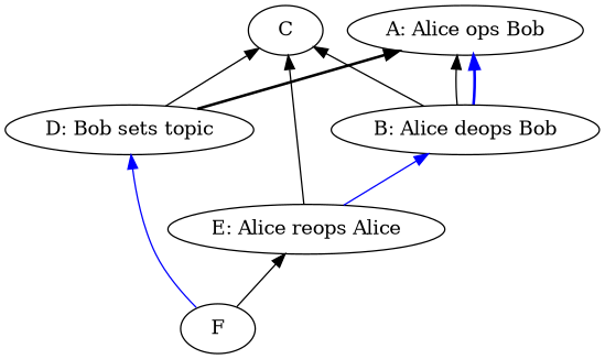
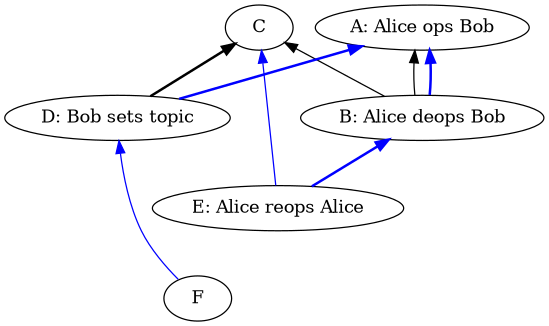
  digraph {
    rankdir=BT
    n1 [label="A: Alice ops Bob"]
    n2 [label="B: Alice deops Bob"]
    C
    n4 [label="D: Bob sets topic"]
    n5 [label="E: Alice reops Alice"]
    F
    n2 -> n1
    n2 -> n1 [color=blue style=bold]
    n2 -> C
-   n4 -> n1 [color=black style=bold]
-   n4 -> C
-   n5 -> n2 [color=blue style=solid]
-   n5 -> C
+   n4 -> n1 [color=blue style=bold]
+   n4 -> C [style=bold]
+   n5 -> n2 [color=blue style=bold]
+   n5 -> C [color=blue]
    F -> n4 [color=blue]
-   F -> n5
  }
